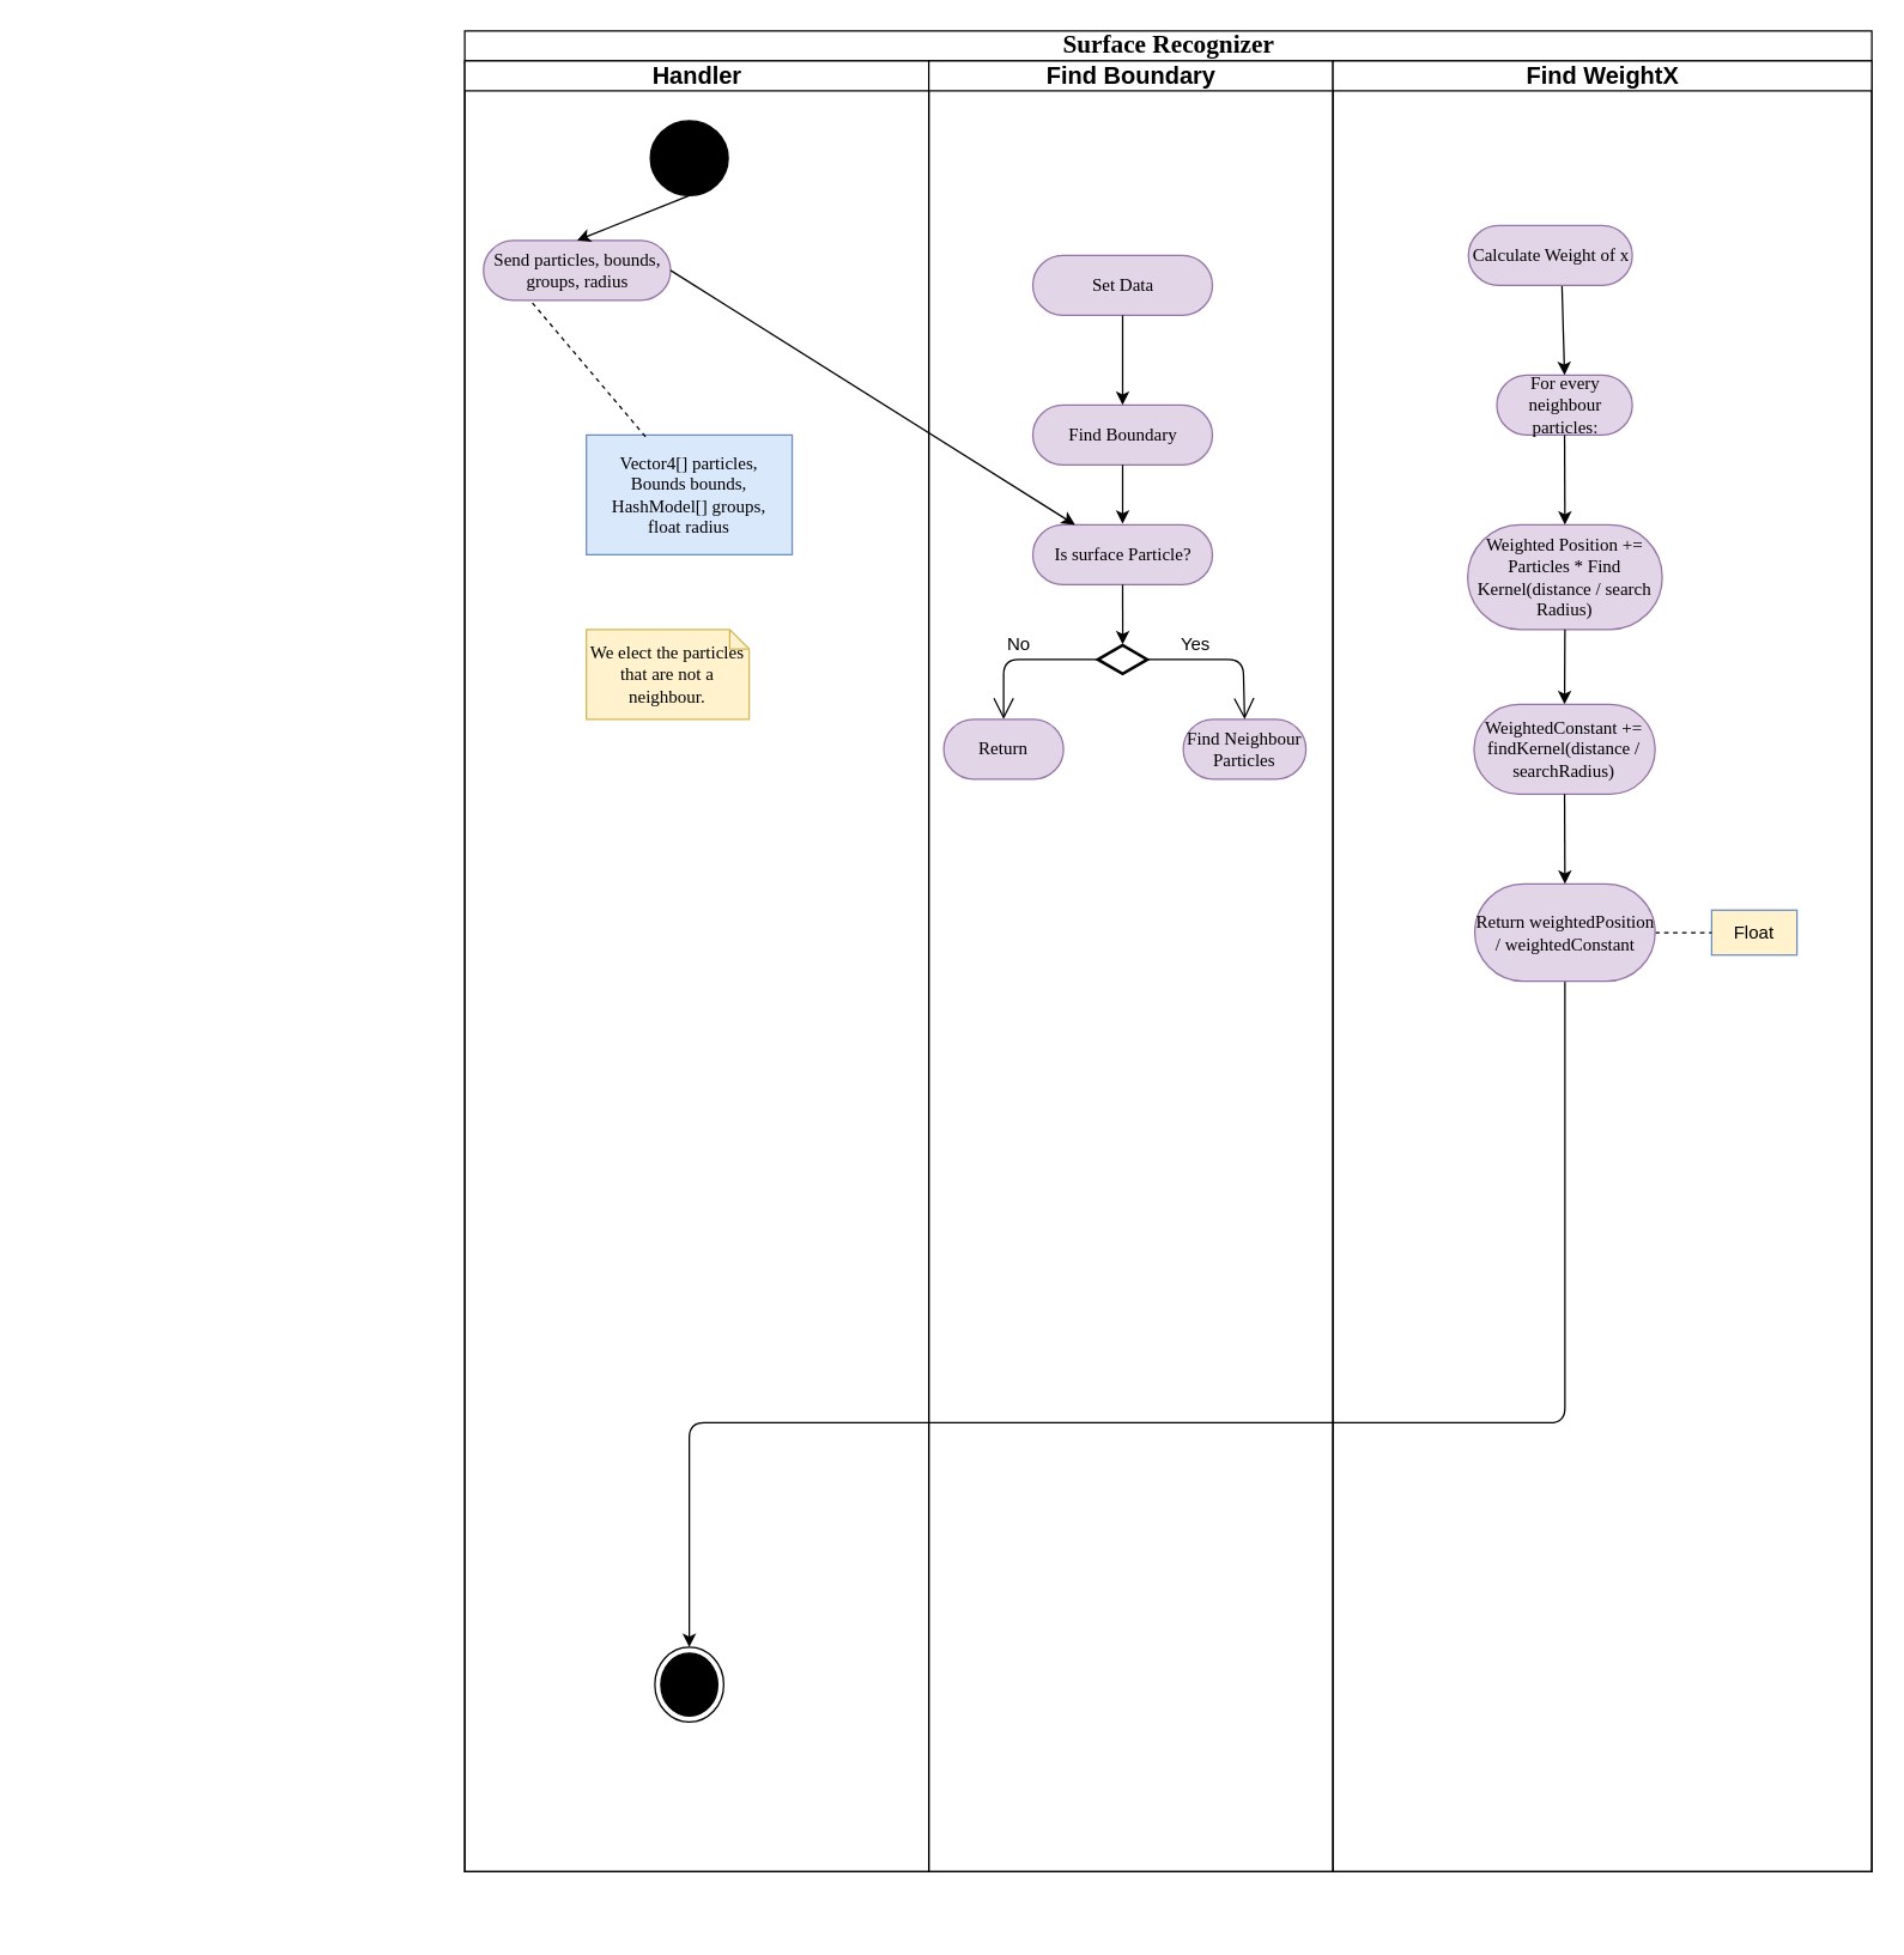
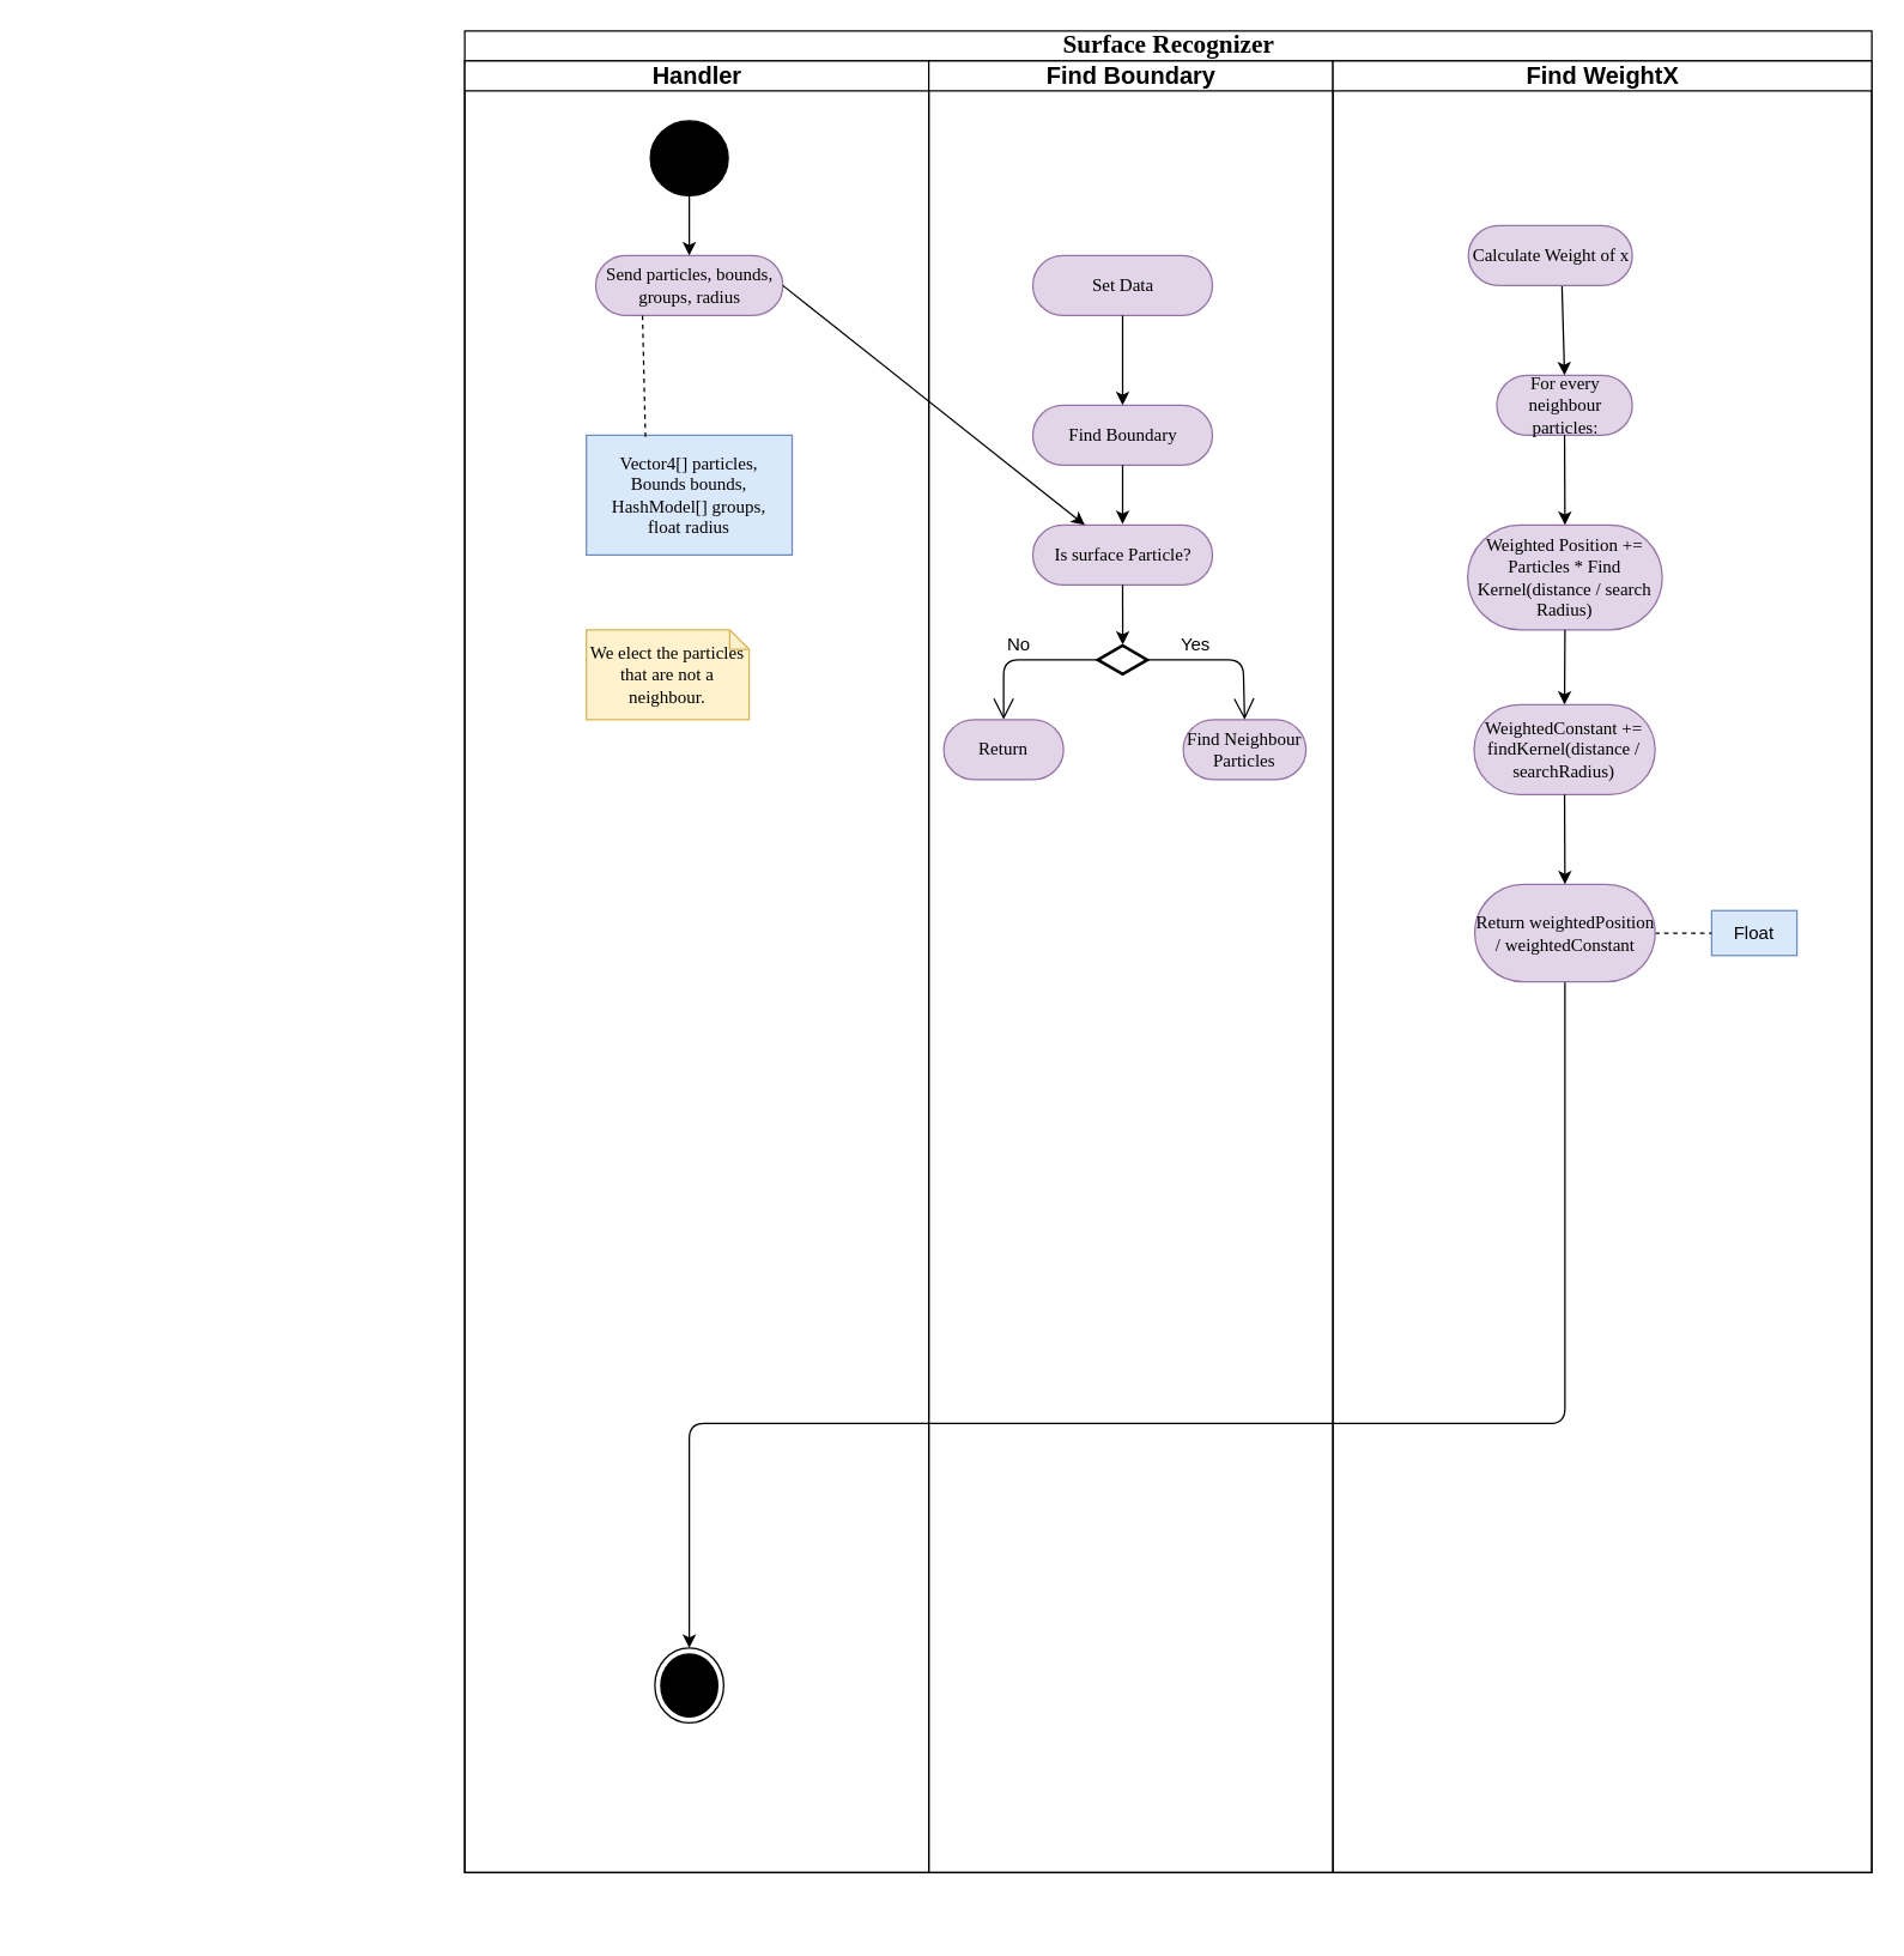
  <mxCell id="0" />
  <mxCell id="1" parent="0" />
  <mxCell id="2" value="&lt;font style=&quot;font-size: 17px&quot;&gt;Surface Recognizer&lt;/font&gt;" style="swimlane;html=1;childLayout=stackLayout;startSize=20;rounded=0;shadow=0;comic=0;labelBackgroundColor=none;strokeWidth=1;fontFamily=Verdana;fontSize=12;align=center;" parent="1" vertex="1"><mxGeometry x="310" y="20" width="940" height="1230" as="geometry"><mxRectangle x="40" y="20" width="60" height="20" as="alternateBounds" /></mxGeometry></mxCell>
  <mxCell id="3" value="&lt;font style=&quot;font-size: 16px&quot;&gt;Handler&lt;/font&gt;" style="swimlane;html=1;startSize=20;" parent="2" vertex="1"><mxGeometry y="20" width="310" height="1210" as="geometry" /></mxCell>
  <mxCell id="4" value="" style="ellipse;whiteSpace=wrap;html=1;rounded=0;shadow=0;comic=0;labelBackgroundColor=none;strokeWidth=1;fillColor=#000000;fontFamily=Verdana;fontSize=12;align=center;" parent="3" vertex="1"><mxGeometry x="124" y="40" width="52" height="50" as="geometry" /></mxCell>
- <mxCell id="5" value="Send particles, bounds, groups, radius" style="rounded=1;whiteSpace=wrap;html=1;shadow=0;comic=0;labelBackgroundColor=none;strokeWidth=1;fontFamily=Verdana;fontSize=12;align=center;arcSize=50;fillColor=#e1d5e7;strokeColor=#9673a6;" parent="3" vertex="1"><mxGeometry x="12.5" y="120" width="125" height="40" as="geometry" /></mxCell>
+ <mxCell id="5" value="Send particles, bounds, groups, radius" style="rounded=1;whiteSpace=wrap;html=1;shadow=0;comic=0;labelBackgroundColor=none;strokeWidth=1;fontFamily=Verdana;fontSize=12;align=center;arcSize=50;fillColor=#e1d5e7;strokeColor=#9673a6;" parent="3" vertex="1"><mxGeometry x="87.5" y="130" width="125" height="40" as="geometry" /></mxCell>
  <mxCell id="6" value="Vector4[] particles, &lt;br&gt;Bounds bounds,&lt;br&gt;HashModel[] groups,&lt;br&gt;float radius" style="rounded=0;whiteSpace=wrap;html=1;shadow=0;comic=0;labelBackgroundColor=none;strokeWidth=1;fontFamily=Verdana;fontSize=12;align=center;arcSize=50;fillColor=#dae8fc;strokeColor=#6c8ebf;" parent="3" vertex="1"><mxGeometry x="81.25" y="250" width="137.5" height="80" as="geometry" /></mxCell>
  <mxCell id="7" value="" style="endArrow=classic;html=1;entryX=0.5;entryY=0;entryDx=0;entryDy=0;exitX=0.5;exitY=1;exitDx=0;exitDy=0;" parent="3" source="4" target="5" edge="1"><mxGeometry width="50" height="50" relative="1" as="geometry"><mxPoint x="30" y="340" as="sourcePoint" /><mxPoint x="80" y="290" as="targetPoint" /></mxGeometry></mxCell>
  <mxCell id="8" value="We elect the particles that are not a neighbour." style="shape=note;whiteSpace=wrap;html=1;rounded=0;shadow=0;comic=0;labelBackgroundColor=none;strokeWidth=1;fontFamily=Verdana;fontSize=12;align=center;size=13;fillColor=#fff2cc;strokeColor=#d6b656;" parent="3" vertex="1"><mxGeometry x="81.25" y="380" width="108.75" height="60" as="geometry" /></mxCell>
  <mxCell id="9" value="" style="endArrow=none;dashed=1;html=1;entryX=0.25;entryY=1;entryDx=0;entryDy=0;exitX=0.287;exitY=0.014;exitDx=0;exitDy=0;exitPerimeter=0;" parent="3" source="6" target="5" edge="1"><mxGeometry width="50" height="50" relative="1" as="geometry"><mxPoint x="210" y="440" as="sourcePoint" /><mxPoint x="383.5" y="440" as="targetPoint" /></mxGeometry></mxCell>
  <mxCell id="10" value="" style="ellipse;html=1;shape=endState;fillColor=#000000;strokeColor=#000000;" parent="3" vertex="1"><mxGeometry x="127" y="1060" width="46" height="50" as="geometry" /></mxCell>
  <mxCell id="11" value="&lt;font style=&quot;font-size: 16px&quot;&gt;Find Boundary&lt;/font&gt;" style="swimlane;html=1;startSize=20;" parent="2" vertex="1"><mxGeometry x="310" y="20" width="270" height="1210" as="geometry" /></mxCell>
  <mxCell id="12" value="Find Boundary" style="rounded=1;whiteSpace=wrap;html=1;shadow=0;comic=0;labelBackgroundColor=none;strokeWidth=1;fontFamily=Verdana;fontSize=12;align=center;arcSize=50;fillColor=#e1d5e7;strokeColor=#9673a6;" parent="11" vertex="1"><mxGeometry x="69.5" y="230" width="120" height="40" as="geometry" /></mxCell>
  <mxCell id="13" value="" style="endArrow=classic;html=1;exitX=0.5;exitY=1;exitDx=0;exitDy=0;entryX=0.5;entryY=-0.033;entryDx=0;entryDy=0;entryPerimeter=0;" parent="11" source="12" edge="1"><mxGeometry width="50" height="50" relative="1" as="geometry"><mxPoint x="210" y="330" as="sourcePoint" /><mxPoint x="129.5" y="309.34" as="targetPoint" /></mxGeometry></mxCell>
  <mxCell id="14" value="Find Neighbour Particles" style="rounded=1;whiteSpace=wrap;html=1;shadow=0;comic=0;labelBackgroundColor=none;strokeWidth=1;fontFamily=Verdana;fontSize=12;align=center;arcSize=50;fillColor=#e1d5e7;strokeColor=#9673a6;" parent="11" vertex="1"><mxGeometry x="170" y="440" width="82" height="40" as="geometry" /></mxCell>
  <mxCell id="15" value="Set Data" style="rounded=1;whiteSpace=wrap;html=1;shadow=0;comic=0;labelBackgroundColor=none;strokeWidth=1;fontFamily=Verdana;fontSize=12;align=center;arcSize=50;fillColor=#e1d5e7;strokeColor=#9673a6;" vertex="1" parent="11"><mxGeometry x="69.5" y="130" width="120" height="40" as="geometry" /></mxCell>
  <mxCell id="16" value="" style="endArrow=classic;html=1;exitX=0.5;exitY=1;exitDx=0;exitDy=0;entryX=0.5;entryY=0;entryDx=0;entryDy=0;" edge="1" parent="11" source="15" target="12"><mxGeometry width="50" height="50" relative="1" as="geometry"><mxPoint x="137" y="280" as="sourcePoint" /><mxPoint x="137" y="330" as="targetPoint" /></mxGeometry></mxCell>
  <mxCell id="17" value="" style="html=1;whiteSpace=wrap;aspect=fixed;shape=isoRectangle;strokeWidth=2;" vertex="1" parent="11"><mxGeometry x="113" y="390" width="33" height="20" as="geometry" /></mxCell>
  <mxCell id="18" value="Is surface Particle?" style="rounded=1;whiteSpace=wrap;html=1;shadow=0;comic=0;labelBackgroundColor=none;strokeWidth=1;fontFamily=Verdana;fontSize=12;align=center;arcSize=50;fillColor=#e1d5e7;strokeColor=#9673a6;" vertex="1" parent="11"><mxGeometry x="69.5" y="310" width="120" height="40" as="geometry" /></mxCell>
  <mxCell id="19" value="" style="endArrow=open;endFill=1;endSize=12;html=1;exitX=1.019;exitY=0.5;exitDx=0;exitDy=0;exitPerimeter=0;entryX=0.5;entryY=0;entryDx=0;entryDy=0;" edge="1" parent="11" source="17" target="14"><mxGeometry width="160" relative="1" as="geometry"><mxPoint x="144.072" y="404.16" as="sourcePoint" /><mxPoint x="210" y="440" as="targetPoint" /><Array as="points"><mxPoint x="210" y="400" /></Array></mxGeometry></mxCell>
  <mxCell id="20" value="" style="endArrow=open;endFill=1;endSize=12;html=1;exitX=-0.014;exitY=0.503;exitDx=0;exitDy=0;exitPerimeter=0;entryX=0.5;entryY=0;entryDx=0;entryDy=0;" edge="1" parent="11" source="17" target="24"><mxGeometry width="160" relative="1" as="geometry"><mxPoint x="114.735" y="403.9" as="sourcePoint" /><mxPoint x="50" y="440" as="targetPoint" /><Array as="points"><mxPoint x="50" y="400" /></Array></mxGeometry></mxCell>
  <mxCell id="21" value="No" style="text;html=1;align=center;verticalAlign=middle;resizable=0;points=[];;autosize=1;" vertex="1" parent="11"><mxGeometry x="44.75" y="380" width="30" height="20" as="geometry" /></mxCell>
  <mxCell id="22" value="Yes" style="text;html=1;align=center;verticalAlign=middle;resizable=0;points=[];;autosize=1;" vertex="1" parent="11"><mxGeometry x="158" y="380" width="40" height="20" as="geometry" /></mxCell>
  <mxCell id="23" value="" style="endArrow=classic;html=1;exitX=0.5;exitY=1;exitDx=0;exitDy=0;entryX=0.502;entryY=-0.003;entryDx=0;entryDy=0;entryPerimeter=0;" edge="1" parent="11" source="18" target="17"><mxGeometry width="50" height="50" relative="1" as="geometry"><mxPoint x="433" y="160" as="sourcePoint" /><mxPoint x="127" y="400" as="targetPoint" /></mxGeometry></mxCell>
  <mxCell id="24" value="Return" style="rounded=1;whiteSpace=wrap;html=1;shadow=0;comic=0;labelBackgroundColor=none;strokeWidth=1;fontFamily=Verdana;fontSize=12;align=center;arcSize=50;fillColor=#e1d5e7;strokeColor=#9673a6;" vertex="1" parent="11"><mxGeometry x="10" y="440" width="80" height="40" as="geometry" /></mxCell>
  <mxCell id="25" value="" style="endArrow=classic;html=1;exitX=1;exitY=0.5;exitDx=0;exitDy=0;" parent="2" source="5" target="18" edge="1"><mxGeometry width="50" height="50" relative="1" as="geometry"><mxPoint x="130" y="250" as="sourcePoint" /><mxPoint x="480" y="170" as="targetPoint" /></mxGeometry></mxCell>
  <mxCell id="26" value="" style="endArrow=classic;html=1;strokeWidth=1;entryX=0.5;entryY=0;entryDx=0;entryDy=0;exitX=0.5;exitY=1;exitDx=0;exitDy=0;" parent="2" target="10" edge="1" source="37"><mxGeometry width="50" height="50" relative="1" as="geometry"><mxPoint x="730" y="820" as="sourcePoint" /><mxPoint x="149" y="980" as="targetPoint" /><Array as="points"><mxPoint x="735" y="930" /><mxPoint x="150" y="930" /></Array></mxGeometry></mxCell>
  <mxCell id="27" value="&lt;font style=&quot;font-size: 16px&quot;&gt;Find WeightX&lt;/font&gt;" style="swimlane;html=1;startSize=20;" parent="2" vertex="1"><mxGeometry x="580" y="20" width="360" height="1210" as="geometry" /></mxCell>
  <mxCell id="28" value="For every neighbour particles:" style="rounded=1;whiteSpace=wrap;html=1;shadow=0;comic=0;labelBackgroundColor=none;strokeWidth=1;fontFamily=Verdana;fontSize=12;align=center;arcSize=50;fillColor=#e1d5e7;strokeColor=#9673a6;" parent="27" vertex="1"><mxGeometry x="109.5" y="210" width="90.5" height="40" as="geometry" /></mxCell>
  <mxCell id="29" value="Weighted Position +=&lt;br&gt;Particles * Find Kernel(distance / search Radius)" style="rounded=1;whiteSpace=wrap;html=1;shadow=0;comic=0;labelBackgroundColor=none;strokeWidth=1;fontFamily=Verdana;fontSize=12;align=center;arcSize=50;fillColor=#e1d5e7;strokeColor=#9673a6;" parent="27" vertex="1"><mxGeometry x="90" y="310" width="130" height="70" as="geometry" /></mxCell>
  <mxCell id="30" value="" style="endArrow=classic;html=1;exitX=0.5;exitY=1;exitDx=0;exitDy=0;entryX=0.5;entryY=0;entryDx=0;entryDy=0;" parent="27" target="28" edge="1"><mxGeometry width="50" height="50" relative="1" as="geometry"><mxPoint x="153" y="150" as="sourcePoint" /><mxPoint x="152.538" y="198.42" as="targetPoint" /></mxGeometry></mxCell>
  <mxCell id="31" value="" style="endArrow=classic;html=1;exitX=0.5;exitY=1;exitDx=0;exitDy=0;entryX=0.5;entryY=0;entryDx=0;entryDy=0;" parent="27" source="28" edge="1" target="29"><mxGeometry width="50" height="50" relative="1" as="geometry"><mxPoint x="140.5" y="390" as="sourcePoint" /><mxPoint x="150" y="300" as="targetPoint" /></mxGeometry></mxCell>
  <mxCell id="32" value="" style="endArrow=classic;html=1;exitX=0.5;exitY=1;exitDx=0;exitDy=0;entryX=0.5;entryY=0;entryDx=0;entryDy=0;" parent="27" source="29" edge="1" target="36"><mxGeometry width="50" height="50" relative="1" as="geometry"><mxPoint x="215.672" y="320.2" as="sourcePoint" /><mxPoint x="154" y="420" as="targetPoint" /></mxGeometry></mxCell>
- <mxCell id="33" value="Float" style="rounded=0;whiteSpace=wrap;html=1;strokeWidth=1;fillColor=#fff2cc;strokeColor=#6c8ebf;" parent="27" vertex="1"><mxGeometry x="253" y="567.5" width="57" height="30" as="geometry" /></mxCell>
+ <mxCell id="33" value="Float" style="rounded=0;whiteSpace=wrap;html=1;strokeWidth=1;fillColor=#dae8fc;strokeColor=#6c8ebf;" parent="27" vertex="1"><mxGeometry x="253" y="567.5" width="57" height="30" as="geometry" /></mxCell>
  <mxCell id="34" value="Calculate Weight of x" style="rounded=1;whiteSpace=wrap;html=1;shadow=0;comic=0;labelBackgroundColor=none;strokeWidth=1;fontFamily=Verdana;fontSize=12;align=center;arcSize=50;fillColor=#e1d5e7;strokeColor=#9673a6;" parent="27" vertex="1"><mxGeometry x="90.5" y="110" width="109.5" height="40" as="geometry" /></mxCell>
  <mxCell id="35" value="" style="endArrow=none;dashed=1;html=1;exitX=1;exitY=0.5;exitDx=0;exitDy=0;entryX=0;entryY=0.5;entryDx=0;entryDy=0;" parent="27" source="37" target="33" edge="1"><mxGeometry width="50" height="50" relative="1" as="geometry"><mxPoint x="220" y="582.5" as="sourcePoint" /><mxPoint x="310.5" y="492.5" as="targetPoint" /></mxGeometry></mxCell>
  <mxCell id="36" value="WeightedConstant += findKernel(distance / searchRadius)" style="rounded=1;whiteSpace=wrap;html=1;shadow=0;comic=0;labelBackgroundColor=none;strokeWidth=1;fontFamily=Verdana;fontSize=12;align=center;arcSize=50;fillColor=#e1d5e7;strokeColor=#9673a6;" vertex="1" parent="27"><mxGeometry x="94.25" y="430" width="121" height="60" as="geometry" /></mxCell>
  <mxCell id="37" value="Return weightedPosition / weightedConstant" style="rounded=1;whiteSpace=wrap;html=1;shadow=0;comic=0;labelBackgroundColor=none;strokeWidth=1;fontFamily=Verdana;fontSize=12;align=center;arcSize=50;fillColor=#e1d5e7;strokeColor=#9673a6;" vertex="1" parent="27"><mxGeometry x="94.75" y="550" width="120.5" height="65" as="geometry" /></mxCell>
  <mxCell id="38" value="" style="endArrow=classic;html=1;exitX=0.5;exitY=1;exitDx=0;exitDy=0;entryX=0.5;entryY=0;entryDx=0;entryDy=0;" edge="1" parent="27" source="36" target="37"><mxGeometry width="50" height="50" relative="1" as="geometry"><mxPoint x="165" y="390" as="sourcePoint" /><mxPoint x="155" y="540" as="targetPoint" /></mxGeometry></mxCell>
  <mxCell id="39" value="" style="text;strokeColor=none;fillColor=none;align=left;verticalAlign=middle;spacingTop=-1;spacingLeft=4;spacingRight=4;rotatable=0;labelPosition=right;points=[];portConstraint=eastwest;" parent="1" vertex="1"><mxGeometry x="20" y="1270" width="20" height="14" as="geometry" /></mxCell>
